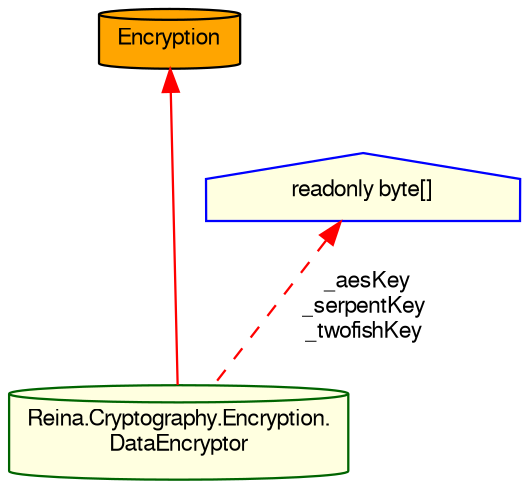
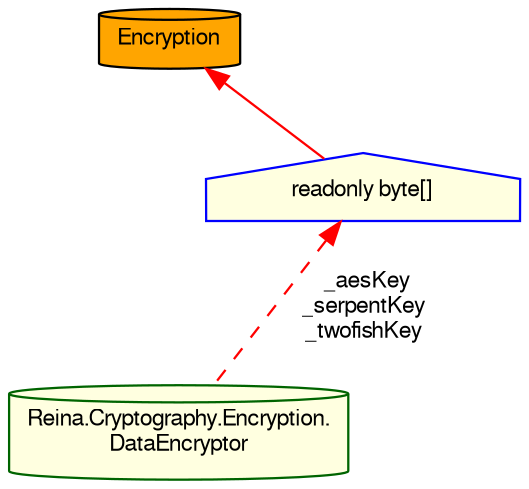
  digraph {
    node [fillcolor=lightyellow fontname=FreeSans fontsize=10 shape=cylinder style=filled]
    edge [color=red dir=back fontname=FreeSans fontsize=10 labelfontname=FreeSans labelfontsize=10]
    n1 [color=darkgreen fontcolor=black height=0.2 label="Reina.Cryptography.Encryption.\lDataEncryptor" width=0.4]
    n2 [color=black fillcolor=orange height=0.2 label=Encryption width=0.4]
    n3 [color=blue height=0.2 label="readonly byte[]" shape=house width=0.4]
-   n2 -> n1 [style=solid]
+   n2 -> n3 [style=solid]
    n3 -> n1 [label=" _aesKey\n_serpentKey\n_twofishKey" style=dashed]
  }
